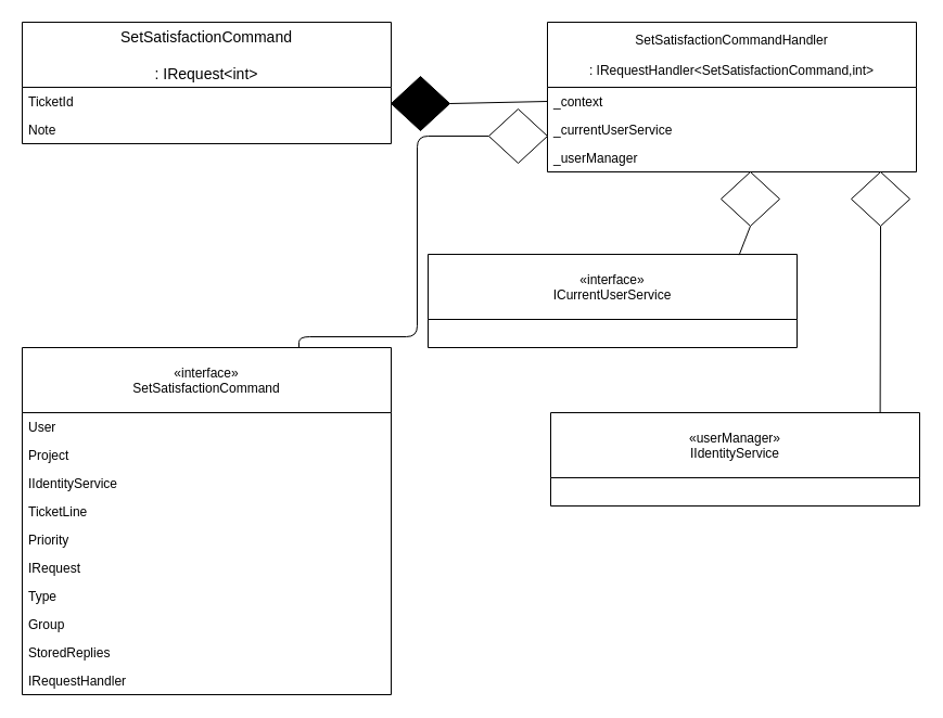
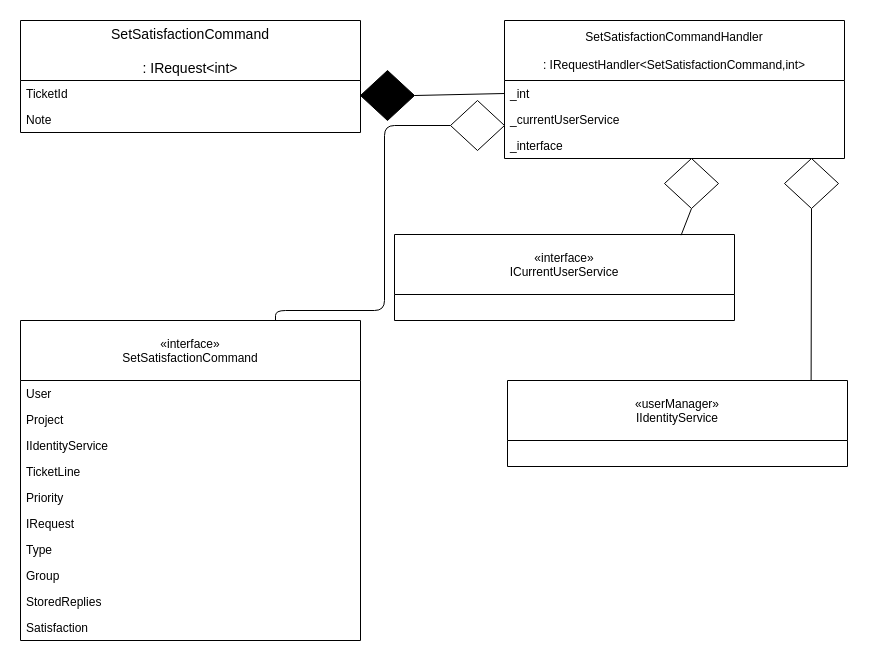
  <mxCell id="0" />
  <mxCell id="1" parent="0" />
  <mxCell id="2" value="«interface»&#10;SetSatisfactionCommand" style="swimlane;fontStyle=0;childLayout=stackLayout;horizontal=1;startSize=60;fillColor=none;horizontalStack=0;resizeParent=1;resizeParentMax=0;resizeLast=0;collapsible=1;marginBottom=0;" vertex="1" parent="1"><mxGeometry x="20" y="320" width="340" height="320" as="geometry" /></mxCell>
  <mxCell id="3" value="User" style="text;strokeColor=none;fillColor=none;align=left;verticalAlign=top;spacingLeft=4;spacingRight=4;overflow=hidden;rotatable=0;points=[[0,0.5],[1,0.5]];portConstraint=eastwest;" vertex="1" parent="2"><mxGeometry y="60" width="340" height="26" as="geometry" /></mxCell>
  <mxCell id="4" value="Project" style="text;strokeColor=none;fillColor=none;align=left;verticalAlign=top;spacingLeft=4;spacingRight=4;overflow=hidden;rotatable=0;points=[[0,0.5],[1,0.5]];portConstraint=eastwest;" vertex="1" parent="2"><mxGeometry y="86" width="340" height="26" as="geometry" /></mxCell>
  <mxCell id="5" value="IIdentityService" style="text;strokeColor=none;fillColor=none;align=left;verticalAlign=top;spacingLeft=4;spacingRight=4;overflow=hidden;rotatable=0;points=[[0,0.5],[1,0.5]];portConstraint=eastwest;" vertex="1" parent="2"><mxGeometry y="112" width="340" height="26" as="geometry" /></mxCell>
  <mxCell id="6" value="TicketLine" style="text;strokeColor=none;fillColor=none;align=left;verticalAlign=top;spacingLeft=4;spacingRight=4;overflow=hidden;rotatable=0;points=[[0,0.5],[1,0.5]];portConstraint=eastwest;" vertex="1" parent="2"><mxGeometry y="138" width="340" height="26" as="geometry" /></mxCell>
  <mxCell id="7" value="Priority" style="text;strokeColor=none;fillColor=none;align=left;verticalAlign=top;spacingLeft=4;spacingRight=4;overflow=hidden;rotatable=0;points=[[0,0.5],[1,0.5]];portConstraint=eastwest;" vertex="1" parent="2"><mxGeometry y="164" width="340" height="26" as="geometry" /></mxCell>
  <mxCell id="8" value="IRequest" style="text;strokeColor=none;fillColor=none;align=left;verticalAlign=top;spacingLeft=4;spacingRight=4;overflow=hidden;rotatable=0;points=[[0,0.5],[1,0.5]];portConstraint=eastwest;" vertex="1" parent="2"><mxGeometry y="190" width="340" height="26" as="geometry" /></mxCell>
  <mxCell id="9" value="Type" style="text;strokeColor=none;fillColor=none;align=left;verticalAlign=top;spacingLeft=4;spacingRight=4;overflow=hidden;rotatable=0;points=[[0,0.5],[1,0.5]];portConstraint=eastwest;" vertex="1" parent="2"><mxGeometry y="216" width="340" height="26" as="geometry" /></mxCell>
  <mxCell id="10" value="Group" style="text;strokeColor=none;fillColor=none;align=left;verticalAlign=top;spacingLeft=4;spacingRight=4;overflow=hidden;rotatable=0;points=[[0,0.5],[1,0.5]];portConstraint=eastwest;" vertex="1" parent="2"><mxGeometry y="242" width="340" height="26" as="geometry" /></mxCell>
  <mxCell id="11" value="StoredReplies" style="text;strokeColor=none;fillColor=none;align=left;verticalAlign=top;spacingLeft=4;spacingRight=4;overflow=hidden;rotatable=0;points=[[0,0.5],[1,0.5]];portConstraint=eastwest;" vertex="1" parent="2"><mxGeometry y="268" width="340" height="26" as="geometry" /></mxCell>
- <mxCell id="12" value="IRequestHandler" style="text;strokeColor=none;fillColor=none;align=left;verticalAlign=top;spacingLeft=4;spacingRight=4;overflow=hidden;rotatable=0;points=[[0,0.5],[1,0.5]];portConstraint=eastwest;" vertex="1" parent="2"><mxGeometry y="294" width="340" height="26" as="geometry" /></mxCell>
+ <mxCell id="12" value="Satisfaction" style="text;strokeColor=none;fillColor=none;align=left;verticalAlign=top;spacingLeft=4;spacingRight=4;overflow=hidden;rotatable=0;points=[[0,0.5],[1,0.5]];portConstraint=eastwest;" vertex="1" parent="2"><mxGeometry y="294" width="340" height="26" as="geometry" /></mxCell>
  <mxCell id="13" value="SetSatisfactionCommand&#10;&#10;: IRequest&lt;int&gt;" style="swimlane;fontStyle=0;childLayout=stackLayout;horizontal=1;startSize=60;horizontalStack=0;resizeParent=1;resizeParentMax=0;resizeLast=0;collapsible=1;marginBottom=0;align=center;fontSize=14;" vertex="1" parent="1"><mxGeometry x="20" y="20" width="340" height="112" as="geometry" /></mxCell>
  <mxCell id="14" value="TicketId" style="text;strokeColor=none;fillColor=none;align=left;verticalAlign=top;spacingLeft=4;spacingRight=4;overflow=hidden;rotatable=0;points=[[0,0.5],[1,0.5]];portConstraint=eastwest;" vertex="1" parent="13"><mxGeometry y="60" width="340" height="26" as="geometry" /></mxCell>
  <mxCell id="15" value="Note" style="text;strokeColor=none;fillColor=none;align=left;verticalAlign=top;spacingLeft=4;spacingRight=4;overflow=hidden;rotatable=0;points=[[0,0.5],[1,0.5]];portConstraint=eastwest;" vertex="1" parent="13"><mxGeometry y="86" width="340" height="26" as="geometry" /></mxCell>
  <mxCell id="16" value="SetSatisfactionCommandHandler&#10;&#10;: IRequestHandler&lt;SetSatisfactionCommand,int&gt;" style="swimlane;fontStyle=0;childLayout=stackLayout;horizontal=1;startSize=60;fillColor=none;horizontalStack=0;resizeParent=1;resizeParentMax=0;resizeLast=0;collapsible=1;marginBottom=0;" vertex="1" parent="1"><mxGeometry x="504" y="20" width="340" height="138" as="geometry" /></mxCell>
- <mxCell id="17" value="_context" style="text;strokeColor=none;fillColor=none;align=left;verticalAlign=top;spacingLeft=4;spacingRight=4;overflow=hidden;rotatable=0;points=[[0,0.5],[1,0.5]];portConstraint=eastwest;" vertex="1" parent="16"><mxGeometry y="60" width="340" height="26" as="geometry" /></mxCell>
+ <mxCell id="17" value="_int" style="text;strokeColor=none;fillColor=none;align=left;verticalAlign=top;spacingLeft=4;spacingRight=4;overflow=hidden;rotatable=0;points=[[0,0.5],[1,0.5]];portConstraint=eastwest;" vertex="1" parent="16"><mxGeometry y="60" width="340" height="26" as="geometry" /></mxCell>
  <mxCell id="18" value="_currentUserService" style="text;strokeColor=none;fillColor=none;align=left;verticalAlign=top;spacingLeft=4;spacingRight=4;overflow=hidden;rotatable=0;points=[[0,0.5],[1,0.5]];portConstraint=eastwest;" vertex="1" parent="16"><mxGeometry y="86" width="340" height="26" as="geometry" /></mxCell>
- <mxCell id="19" value="_userManager" style="text;strokeColor=none;fillColor=none;align=left;verticalAlign=top;spacingLeft=4;spacingRight=4;overflow=hidden;rotatable=0;points=[[0,0.5],[1,0.5]];portConstraint=eastwest;" vertex="1" parent="16"><mxGeometry y="112" width="340" height="26" as="geometry" /></mxCell>
+ <mxCell id="19" value="_interface" style="text;strokeColor=none;fillColor=none;align=left;verticalAlign=top;spacingLeft=4;spacingRight=4;overflow=hidden;rotatable=0;points=[[0,0.5],[1,0.5]];portConstraint=eastwest;" vertex="1" parent="16"><mxGeometry y="112" width="340" height="26" as="geometry" /></mxCell>
  <mxCell id="20" value="" style="endArrow=none;html=1;entryX=0;entryY=0.5;entryDx=0;entryDy=0;exitX=1;exitY=0.5;exitDx=0;exitDy=0;exitPerimeter=0;" edge="1" parent="1" source="21" target="17"><mxGeometry width="50" height="50" relative="1" as="geometry"><mxPoint x="414" y="93" as="sourcePoint" /><mxPoint x="544" y="350" as="targetPoint" /></mxGeometry></mxCell>
  <mxCell id="21" value="" style="strokeWidth=1;html=1;shape=mxgraph.flowchart.decision;whiteSpace=wrap;fillColor=#000000;" vertex="1" parent="1"><mxGeometry x="360" y="70" width="54" height="50" as="geometry" /></mxCell>
  <mxCell id="22" value="" style="endArrow=none;html=1;entryX=0.75;entryY=0;entryDx=0;entryDy=0;exitX=0;exitY=0.5;exitDx=0;exitDy=0;exitPerimeter=0;" edge="1" parent="1" source="23" target="2"><mxGeometry width="50" height="50" relative="1" as="geometry"><mxPoint x="414" y="193" as="sourcePoint" /><mxPoint x="350" y="410" as="targetPoint" /><Array as="points"><mxPoint x="384" y="125" /><mxPoint x="384" y="310" /><mxPoint x="275" y="310" /></Array></mxGeometry></mxCell>
  <mxCell id="23" value="" style="strokeWidth=1;html=1;shape=mxgraph.flowchart.decision;whiteSpace=wrap;" vertex="1" parent="1"><mxGeometry x="450" y="100" width="54" height="50" as="geometry" /></mxCell>
  <mxCell id="24" value="" style="endArrow=none;html=1;exitX=0.5;exitY=1;exitDx=0;exitDy=0;exitPerimeter=0;entryX=0.843;entryY=0.008;entryDx=0;entryDy=0;entryPerimeter=0;" edge="1" parent="1" source="25" target="26"><mxGeometry width="50" height="50" relative="1" as="geometry"><mxPoint x="710" y="342.69" as="sourcePoint" /><mxPoint x="848.14" y="670.002" as="targetPoint" /><Array as="points" /></mxGeometry></mxCell>
  <mxCell id="25" value="" style="strokeWidth=1;html=1;shape=mxgraph.flowchart.decision;whiteSpace=wrap;" vertex="1" parent="1"><mxGeometry x="664" y="158" width="54" height="50" as="geometry" /></mxCell>
  <mxCell id="26" value="«interface»&#10;ICurrentUserService" style="swimlane;fontStyle=0;childLayout=stackLayout;horizontal=1;startSize=60;fillColor=none;horizontalStack=0;resizeParent=1;resizeParentMax=0;resizeLast=0;collapsible=1;marginBottom=0;" vertex="1" parent="1"><mxGeometry x="394" y="234" width="340" height="86" as="geometry" /></mxCell>
  <mxCell id="27" value="«userManager»&#10;IIdentityService" style="swimlane;fontStyle=0;childLayout=stackLayout;horizontal=1;startSize=60;fillColor=none;horizontalStack=0;resizeParent=1;resizeParentMax=0;resizeLast=0;collapsible=1;marginBottom=0;" vertex="1" parent="1"><mxGeometry x="507" y="380" width="340" height="86" as="geometry" /></mxCell>
  <mxCell id="28" value="" style="endArrow=none;html=1;exitX=0.5;exitY=1;exitDx=0;exitDy=0;exitPerimeter=0;entryX=0.843;entryY=0.008;entryDx=0;entryDy=0;entryPerimeter=0;" edge="1" parent="1" source="29"><mxGeometry width="50" height="50" relative="1" as="geometry"><mxPoint x="830" y="488" as="sourcePoint" /><mxPoint x="810.62" y="379.998" as="targetPoint" /><Array as="points" /></mxGeometry></mxCell>
  <mxCell id="29" value="" style="strokeWidth=1;html=1;shape=mxgraph.flowchart.decision;whiteSpace=wrap;" vertex="1" parent="1"><mxGeometry x="784" y="158" width="54" height="50" as="geometry" /></mxCell>
